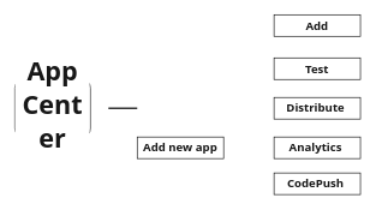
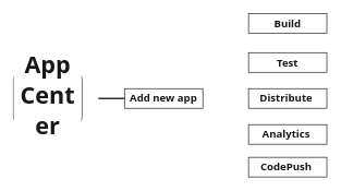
  <mxCell id="0" />
  <mxCell id="1" parent="0" />
  <mxCell id="2" value="&lt;h1 id=&quot;app-center-quickstart&quot; style=&quot;box-sizing: inherit ; font-size: 2.25rem ; margin: -10px 0px 0px ; padding: 0px ; outline-color: inherit ; line-height: 1.3 ; overflow-wrap: break-word ; word-break: break-word ; color: rgb(23 , 23 , 23) ; font-family: &amp;#34;segoe ui&amp;#34; , &amp;#34;segoeui&amp;#34; , &amp;#34;helvetica neue&amp;#34; , &amp;#34;helvetica&amp;#34; , &amp;#34;arial&amp;#34; , sans-serif ; background-color: rgb(255 , 255 , 255)&quot;&gt;App Center&lt;/h1&gt;" style="rounded=1;whiteSpace=wrap;html=1;" vertex="1" parent="1"><mxGeometry x="20" y="110" width="105" height="80" as="geometry" /></mxCell>
- <mxCell id="3" value="&lt;span style=&quot;box-sizing: inherit ; font-weight: 600 ; outline-color: inherit ; color: rgb(23 , 23 , 23) ; font-family: &amp;#34;segoe ui&amp;#34; , &amp;#34;segoeui&amp;#34; , &amp;#34;helvetica neue&amp;#34; , &amp;#34;helvetica&amp;#34; , &amp;#34;arial&amp;#34; , sans-serif ; font-size: 16px ; text-align: left ; background-color: rgb(255 , 255 , 255)&quot;&gt;Add new app&lt;br&gt;&lt;/span&gt;" style="rounded=0;whiteSpace=wrap;html=1;" vertex="1" parent="1"><mxGeometry x="190" y="190" width="120" height="30" as="geometry" /></mxCell>
- <mxCell id="4" value="&lt;span style=&quot;box-sizing: inherit ; font-weight: 600 ; outline-color: inherit ; color: rgb(23 , 23 , 23) ; font-family: &amp;#34;segoe ui&amp;#34; , &amp;#34;segoeui&amp;#34; , &amp;#34;helvetica neue&amp;#34; , &amp;#34;helvetica&amp;#34; , &amp;#34;arial&amp;#34; , sans-serif ; font-size: 16px ; text-align: left ; background-color: rgb(255 , 255 , 255)&quot;&gt;Add&lt;br&gt;&lt;/span&gt;" style="rounded=0;whiteSpace=wrap;html=1;" vertex="1" parent="1"><mxGeometry x="380" y="20" width="120" height="30" as="geometry" /></mxCell>
+ <mxCell id="3" value="&lt;span style=&quot;box-sizing: inherit ; font-weight: 600 ; outline-color: inherit ; color: rgb(23 , 23 , 23) ; font-family: &amp;#34;segoe ui&amp;#34; , &amp;#34;segoeui&amp;#34; , &amp;#34;helvetica neue&amp;#34; , &amp;#34;helvetica&amp;#34; , &amp;#34;arial&amp;#34; , sans-serif ; font-size: 16px ; text-align: left ; background-color: rgb(255 , 255 , 255)&quot;&gt;Add new app&lt;br&gt;&lt;/span&gt;" style="rounded=0;whiteSpace=wrap;html=1;" vertex="1" parent="1"><mxGeometry x="190" y="135" width="120" height="30" as="geometry" /></mxCell>
+ <mxCell id="4" value="&lt;span style=&quot;box-sizing: inherit ; font-weight: 600 ; outline-color: inherit ; color: rgb(23 , 23 , 23) ; font-family: &amp;#34;segoe ui&amp;#34; , &amp;#34;segoeui&amp;#34; , &amp;#34;helvetica neue&amp;#34; , &amp;#34;helvetica&amp;#34; , &amp;#34;arial&amp;#34; , sans-serif ; font-size: 16px ; text-align: left ; background-color: rgb(255 , 255 , 255)&quot;&gt;Build&lt;br&gt;&lt;/span&gt;" style="rounded=0;whiteSpace=wrap;html=1;" vertex="1" parent="1"><mxGeometry x="380" y="20" width="120" height="30" as="geometry" /></mxCell>
  <mxCell id="5" value="" style="line;strokeWidth=2;html=1;" vertex="1" parent="1"><mxGeometry x="150" y="135" width="40" height="30" as="geometry" /></mxCell>
  <mxCell id="6" value="&lt;span style=&quot;box-sizing: inherit ; font-weight: 600 ; outline-color: inherit ; color: rgb(23 , 23 , 23) ; font-family: &amp;#34;segoe ui&amp;#34; , &amp;#34;segoeui&amp;#34; , &amp;#34;helvetica neue&amp;#34; , &amp;#34;helvetica&amp;#34; , &amp;#34;arial&amp;#34; , sans-serif ; font-size: 16px ; text-align: left ; background-color: rgb(255 , 255 , 255)&quot;&gt;&lt;br&gt;Test&lt;br&gt;&lt;br&gt;&lt;/span&gt;" style="rounded=0;whiteSpace=wrap;html=1;" vertex="1" parent="1"><mxGeometry x="380" y="80" width="120" height="30" as="geometry" /></mxCell>
  <mxCell id="7" value="&lt;span style=&quot;box-sizing: inherit ; font-weight: 600 ; outline-color: inherit ; color: rgb(23 , 23 , 23) ; font-family: &amp;#34;segoe ui&amp;#34; , &amp;#34;segoeui&amp;#34; , &amp;#34;helvetica neue&amp;#34; , &amp;#34;helvetica&amp;#34; , &amp;#34;arial&amp;#34; , sans-serif ; font-size: 16px ; text-align: left ; background-color: rgb(255 , 255 , 255)&quot;&gt;&lt;br&gt;Distribute&lt;/span&gt;&lt;span style=&quot;color: rgb(23 , 23 , 23) ; font-family: &amp;#34;segoe ui&amp;#34; , &amp;#34;segoeui&amp;#34; , &amp;#34;helvetica neue&amp;#34; , &amp;#34;helvetica&amp;#34; , &amp;#34;arial&amp;#34; , sans-serif ; font-size: 16px ; text-align: left ; background-color: rgb(255 , 255 , 255)&quot;&gt;&amp;nbsp;&lt;br&gt;&lt;br&gt;&lt;/span&gt;" style="rounded=0;whiteSpace=wrap;html=1;" vertex="1" parent="1"><mxGeometry x="380" y="135" width="120" height="30" as="geometry" /></mxCell>
  <mxCell id="8" value="&lt;span style=&quot;box-sizing: inherit ; font-weight: 600 ; outline-color: inherit ; color: rgb(23 , 23 , 23) ; font-family: &amp;#34;segoe ui&amp;#34; , &amp;#34;segoeui&amp;#34; , &amp;#34;helvetica neue&amp;#34; , &amp;#34;helvetica&amp;#34; , &amp;#34;arial&amp;#34; , sans-serif ; font-size: 16px ; text-align: left ; background-color: rgb(255 , 255 , 255)&quot;&gt;Analytics&lt;/span&gt;&lt;span style=&quot;color: rgb(23 , 23 , 23) ; font-family: &amp;#34;segoe ui&amp;#34; , &amp;#34;segoeui&amp;#34; , &amp;#34;helvetica neue&amp;#34; , &amp;#34;helvetica&amp;#34; , &amp;#34;arial&amp;#34; , sans-serif ; font-size: 16px ; text-align: left ; background-color: rgb(255 , 255 , 255)&quot;&gt;&amp;nbsp;&lt;/span&gt;" style="rounded=0;whiteSpace=wrap;html=1;" vertex="1" parent="1"><mxGeometry x="380" y="190" width="120" height="30" as="geometry" /></mxCell>
  <mxCell id="9" value="&lt;span style=&quot;box-sizing: inherit ; font-weight: 600 ; outline-color: inherit ; color: rgb(23 , 23 , 23) ; font-family: &amp;#34;segoe ui&amp;#34; , &amp;#34;segoeui&amp;#34; , &amp;#34;helvetica neue&amp;#34; , &amp;#34;helvetica&amp;#34; , &amp;#34;arial&amp;#34; , sans-serif ; font-size: 16px ; text-align: left ; background-color: rgb(255 , 255 , 255)&quot;&gt;CodePush&lt;/span&gt;&lt;span style=&quot;color: rgb(23 , 23 , 23) ; font-family: &amp;#34;segoe ui&amp;#34; , &amp;#34;segoeui&amp;#34; , &amp;#34;helvetica neue&amp;#34; , &amp;#34;helvetica&amp;#34; , &amp;#34;arial&amp;#34; , sans-serif ; font-size: 16px ; text-align: left ; background-color: rgb(255 , 255 , 255)&quot;&gt;&amp;nbsp;&lt;br&gt;&lt;/span&gt;" style="rounded=0;whiteSpace=wrap;html=1;" vertex="1" parent="1"><mxGeometry x="380" y="240" width="120" height="30" as="geometry" /></mxCell>
